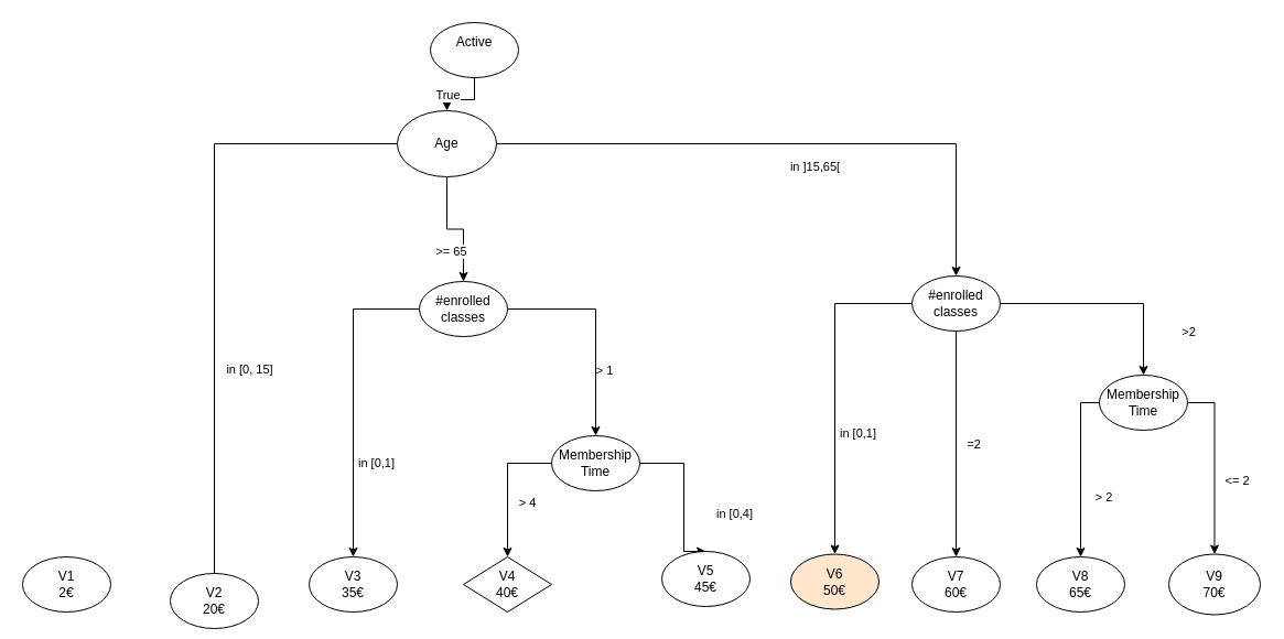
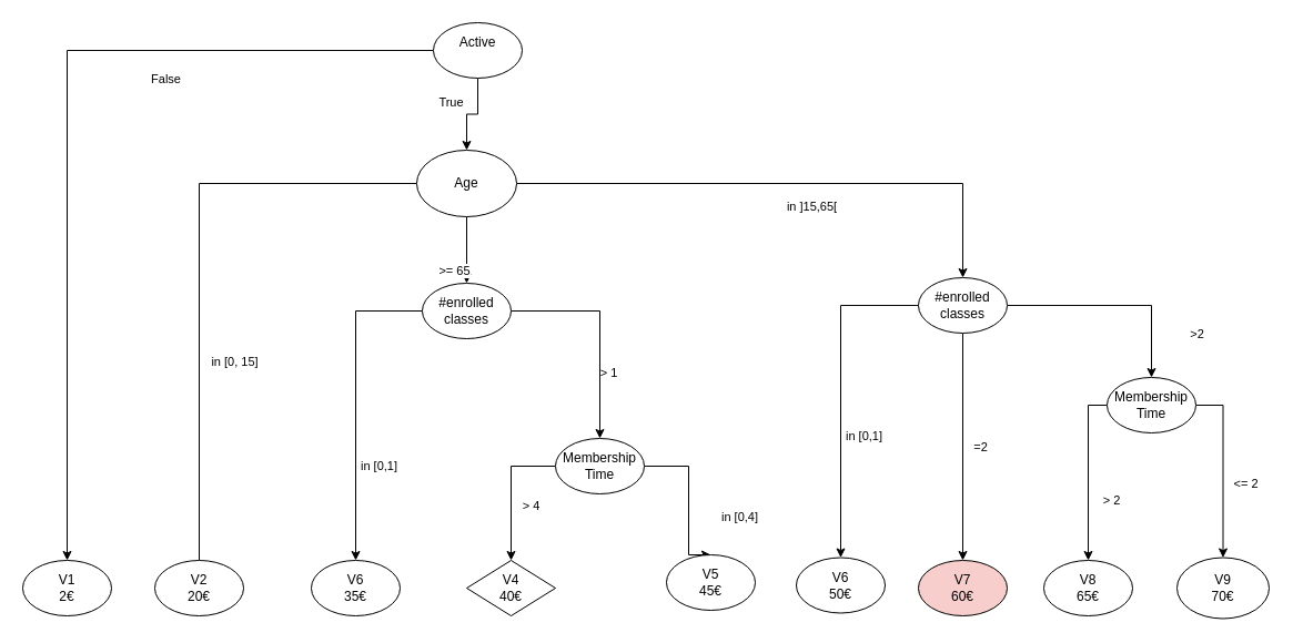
  <mxCell id="0" />
  <mxCell id="1" parent="0" />
  <mxCell id="2" style="edgeStyle=orthogonalEdgeStyle;rounded=0;orthogonalLoop=1;jettySize=auto;html=1;endArrow=none;" edge="1" parent="1" source="8" target="9"><mxGeometry relative="1" as="geometry" /></mxCell>
  <mxCell id="3" value="in [0, 15]" style="edgeLabel;html=1;align=center;verticalAlign=middle;resizable=0;points=[];" vertex="1" connectable="0" parent="2"><mxGeometry x="0.435" y="37" relative="1" as="geometry"><mxPoint x="-6" y="-29" as="offset" /></mxGeometry></mxCell>
  <mxCell id="4" style="edgeStyle=orthogonalEdgeStyle;rounded=0;orthogonalLoop=1;jettySize=auto;html=1;entryX=0.5;entryY=0;entryDx=0;entryDy=0;" edge="1" parent="1" source="8" target="27"><mxGeometry relative="1" as="geometry"><mxPoint x="640" y="235" as="targetPoint" /></mxGeometry></mxCell>
  <mxCell id="5" value="in ]15,65[" style="edgeLabel;html=1;align=center;verticalAlign=middle;resizable=0;points=[];" vertex="1" connectable="0" parent="4"><mxGeometry x="-0.1" y="41" relative="1" as="geometry"><mxPoint x="46" y="61" as="offset" /></mxGeometry></mxCell>
  <mxCell id="6" style="edgeStyle=orthogonalEdgeStyle;rounded=0;orthogonalLoop=1;jettySize=auto;html=1;" edge="1" parent="1" source="8" target="15"><mxGeometry relative="1" as="geometry" /></mxCell>
  <mxCell id="7" value="&amp;gt;= 65" style="edgeLabel;html=1;align=center;verticalAlign=middle;resizable=0;points=[];" vertex="1" connectable="0" parent="6"><mxGeometry x="0.389" y="-44" relative="1" as="geometry"><mxPoint x="32" y="6" as="offset" /></mxGeometry></mxCell>
- <mxCell id="8" value="Age" style="ellipse;whiteSpace=wrap;html=1;" vertex="1" parent="1"><mxGeometry x="360" y="100" width="90" height="60" as="geometry" /></mxCell>
- <mxCell id="9" value="V2&lt;br&gt;20€" style="ellipse;whiteSpace=wrap;html=1;" vertex="1" parent="1"><mxGeometry x="154" y="520" width="80" height="50" as="geometry" /></mxCell>
+ <mxCell id="8" value="Age" style="ellipse;whiteSpace=wrap;html=1;" vertex="1" parent="1"><mxGeometry x="375" y="135" width="90" height="60" as="geometry" /></mxCell>
+ <mxCell id="9" value="V2&lt;br&gt;20€" style="ellipse;whiteSpace=wrap;html=1;" vertex="1" parent="1"><mxGeometry x="139" y="505" width="80" height="50" as="geometry" /></mxCell>
  <mxCell id="10" value="V1&lt;br&gt;2€" style="ellipse;whiteSpace=wrap;html=1;" vertex="1" parent="1"><mxGeometry y="505" width="80" height="50" as="geometry" x="20" /></mxCell>
  <mxCell id="11" style="edgeStyle=orthogonalEdgeStyle;rounded=0;orthogonalLoop=1;jettySize=auto;html=1;entryX=0.5;entryY=0;entryDx=0;entryDy=0;" edge="1" parent="1" source="15" target="37"><mxGeometry relative="1" as="geometry"><Array as="points"><mxPoint x="320" y="280" /></Array></mxGeometry></mxCell>
  <mxCell id="12" value="in [0,1]" style="edgeLabel;html=1;align=center;verticalAlign=middle;resizable=0;points=[];" vertex="1" connectable="0" parent="11"><mxGeometry x="0.531" y="1" relative="1" as="geometry"><mxPoint x="19" y="-19" as="offset" /></mxGeometry></mxCell>
  <mxCell id="13" style="edgeStyle=orthogonalEdgeStyle;rounded=0;orthogonalLoop=1;jettySize=auto;html=1;" edge="1" parent="1" source="15" target="42"><mxGeometry relative="1" as="geometry"><Array as="points"><mxPoint x="540" y="280" /></Array></mxGeometry></mxCell>
  <mxCell id="14" value="&amp;gt; 1" style="edgeLabel;html=1;align=center;verticalAlign=middle;resizable=0;points=[];" vertex="1" connectable="0" parent="13"><mxGeometry x="-0.484" y="-25" relative="1" as="geometry"><mxPoint x="37.34" y="30" as="offset" /></mxGeometry></mxCell>
  <mxCell id="15" value="#enrolled&lt;br&gt;classes" style="ellipse;whiteSpace=wrap;html=1;" vertex="1" parent="1"><mxGeometry x="380" y="255" width="80" height="50" as="geometry" /></mxCell>
  <mxCell id="16" style="edgeStyle=orthogonalEdgeStyle;rounded=0;orthogonalLoop=1;jettySize=auto;html=1;entryX=0.5;entryY=0;entryDx=0;entryDy=0;" edge="1" parent="1" source="20" target="8"><mxGeometry relative="1" as="geometry" /></mxCell>
  <mxCell id="17" value="True" style="edgeLabel;html=1;align=center;verticalAlign=middle;resizable=0;points=[];" vertex="1" connectable="0" parent="16"><mxGeometry x="-0.325" y="-1" relative="1" as="geometry"><mxPoint x="-24" y="-4" as="offset" /></mxGeometry></mxCell>
+ <mxCell id="18" style="edgeStyle=orthogonalEdgeStyle;rounded=0;orthogonalLoop=1;jettySize=auto;html=1;entryX=0.5;entryY=0;entryDx=0;entryDy=0;" edge="1" parent="1" source="20" target="10"><mxGeometry relative="1" as="geometry" /></mxCell>
+ <mxCell id="19" value="False" style="edgeLabel;html=1;align=center;verticalAlign=middle;resizable=0;points=[];" vertex="1" connectable="0" parent="18"><mxGeometry x="-0.267" y="-58" relative="1" as="geometry"><mxPoint x="48" y="83" as="offset" /></mxGeometry></mxCell>
  <mxCell id="20" value="&lt;span style=&quot;font-weight: normal&quot;&gt;Active&lt;br&gt;&lt;br&gt;&lt;/span&gt;" style="ellipse;whiteSpace=wrap;html=1;fontStyle=1" vertex="1" parent="1"><mxGeometry x="390" y="20" width="80" height="50" as="geometry" /></mxCell>
  <mxCell id="21" style="edgeStyle=orthogonalEdgeStyle;rounded=0;orthogonalLoop=1;jettySize=auto;html=1;" edge="1" parent="1" source="27" target="28"><mxGeometry relative="1" as="geometry" /></mxCell>
  <mxCell id="22" value="in [0,1]" style="edgeLabel;html=1;align=center;verticalAlign=middle;resizable=0;points=[];" vertex="1" connectable="0" parent="21"><mxGeometry x="-0.045" y="14" relative="1" as="geometry"><mxPoint x="6" y="45" as="offset" /></mxGeometry></mxCell>
  <mxCell id="23" style="edgeStyle=orthogonalEdgeStyle;rounded=0;orthogonalLoop=1;jettySize=auto;html=1;" edge="1" parent="1" source="27" target="34"><mxGeometry relative="1" as="geometry" /></mxCell>
  <mxCell id="24" value="&amp;gt;2" style="edgeLabel;html=1;align=center;verticalAlign=middle;resizable=0;points=[];" vertex="1" connectable="0" parent="23"><mxGeometry x="-0.095" y="-19" relative="1" as="geometry"><mxPoint x="82" y="6" as="offset" /></mxGeometry></mxCell>
  <mxCell id="25" style="edgeStyle=orthogonalEdgeStyle;rounded=0;orthogonalLoop=1;jettySize=auto;html=1;entryX=0.5;entryY=0;entryDx=0;entryDy=0;" edge="1" parent="1" source="27" target="29"><mxGeometry relative="1" as="geometry" /></mxCell>
  <mxCell id="26" value="=2" style="edgeLabel;html=1;align=center;verticalAlign=middle;resizable=0;points=[];" vertex="1" connectable="0" parent="25"><mxGeometry x="0.244" y="3" relative="1" as="geometry"><mxPoint x="12" y="-26" as="offset" /></mxGeometry></mxCell>
  <mxCell id="27" value="#enrolled&lt;br&gt;classes" style="ellipse;whiteSpace=wrap;html=1;" vertex="1" parent="1"><mxGeometry x="827" y="250" width="80" height="50" as="geometry" /></mxCell>
- <mxCell id="28" value="V6&lt;br&gt;50€" style="ellipse;whiteSpace=wrap;html=1;fillColor=#ffe6cc;" vertex="1" parent="1"><mxGeometry x="717" y="502.5" width="80" height="50" as="geometry" /></mxCell>
- <mxCell id="29" value="V7&lt;br&gt;60€" style="ellipse;whiteSpace=wrap;html=1;" vertex="1" parent="1"><mxGeometry x="827" y="505" width="80" height="50" as="geometry" /></mxCell>
+ <mxCell id="28" value="V6&lt;br&gt;50€" style="ellipse;whiteSpace=wrap;html=1;" vertex="1" parent="1"><mxGeometry x="717" y="502.5" width="80" height="50" as="geometry" /></mxCell>
+ <mxCell id="29" value="V7&lt;br&gt;60€" style="ellipse;whiteSpace=wrap;html=1;fillColor=#f8cecc;" vertex="1" parent="1"><mxGeometry x="827" y="505" width="80" height="50" as="geometry" /></mxCell>
  <mxCell id="30" style="edgeStyle=orthogonalEdgeStyle;rounded=0;orthogonalLoop=1;jettySize=auto;html=1;entryX=0.5;entryY=0;entryDx=0;entryDy=0;" edge="1" parent="1" source="34" target="35"><mxGeometry relative="1" as="geometry"><Array as="points"><mxPoint x="1102" y="365" /></Array></mxGeometry></mxCell>
  <mxCell id="31" value="&amp;lt;= 2" style="edgeLabel;html=1;align=center;verticalAlign=middle;resizable=0;points=[];" vertex="1" connectable="0" parent="30"><mxGeometry x="-0.259" y="19" relative="1" as="geometry"><mxPoint x="1" y="35" as="offset" /></mxGeometry></mxCell>
  <mxCell id="32" style="edgeStyle=orthogonalEdgeStyle;rounded=0;orthogonalLoop=1;jettySize=auto;html=1;entryX=0.5;entryY=0;entryDx=0;entryDy=0;" edge="1" parent="1" source="34" target="36"><mxGeometry relative="1" as="geometry"><Array as="points"><mxPoint x="980" y="365" /></Array></mxGeometry></mxCell>
  <mxCell id="33" value="&amp;gt; 2" style="edgeLabel;html=1;align=center;verticalAlign=middle;resizable=0;points=[];" vertex="1" connectable="0" parent="32"><mxGeometry x="0.072" y="-2" relative="1" as="geometry"><mxPoint x="22" y="18" as="offset" /></mxGeometry></mxCell>
  <mxCell id="34" value="Membership&lt;br&gt;Time" style="ellipse;whiteSpace=wrap;html=1;" vertex="1" parent="1"><mxGeometry x="997" y="340" width="80" height="50" as="geometry" /></mxCell>
  <mxCell id="35" value="V9&lt;br&gt;70€" style="ellipse;whiteSpace=wrap;html=1;" vertex="1" parent="1"><mxGeometry x="1060" y="502.5" width="83" height="55" as="geometry" /></mxCell>
  <mxCell id="36" value="V8&lt;br&gt;65€" style="ellipse;whiteSpace=wrap;html=1;" vertex="1" parent="1"><mxGeometry x="940" y="505" width="80" height="50" as="geometry" /></mxCell>
- <mxCell id="37" value="V3&lt;br&gt;35€" style="ellipse;whiteSpace=wrap;html=1;" vertex="1" parent="1"><mxGeometry x="280" y="505" width="80" height="50" as="geometry" /></mxCell>
+ <mxCell id="37" value="V6&lt;br&gt;35€" style="ellipse;whiteSpace=wrap;html=1;" vertex="1" parent="1"><mxGeometry x="280" y="505" width="80" height="50" as="geometry" /></mxCell>
  <mxCell id="38" style="edgeStyle=orthogonalEdgeStyle;rounded=0;orthogonalLoop=1;jettySize=auto;html=1;entryX=0.5;entryY=0;entryDx=0;entryDy=0;" edge="1" parent="1" source="42" target="43"><mxGeometry relative="1" as="geometry"><Array as="points"><mxPoint x="620" y="420" /></Array></mxGeometry></mxCell>
  <mxCell id="39" value="in [0,4]" style="edgeLabel;html=1;align=center;verticalAlign=middle;resizable=0;points=[];" vertex="1" connectable="0" parent="38"><mxGeometry x="-0.424" y="20" relative="1" as="geometry"><mxPoint x="25" y="45" as="offset" /></mxGeometry></mxCell>
  <mxCell id="40" style="edgeStyle=orthogonalEdgeStyle;rounded=0;orthogonalLoop=1;jettySize=auto;html=1;entryX=0.5;entryY=0;entryDx=0;entryDy=0;" edge="1" parent="1" source="42" target="44"><mxGeometry relative="1" as="geometry"><Array as="points"><mxPoint x="460" y="420" /></Array></mxGeometry></mxCell>
  <mxCell id="41" value="&amp;gt; 4" style="edgeLabel;html=1;align=center;verticalAlign=middle;resizable=0;points=[];" vertex="1" connectable="0" parent="40"><mxGeometry x="0.088" y="2" relative="1" as="geometry"><mxPoint x="15" y="7" as="offset" /></mxGeometry></mxCell>
  <mxCell id="42" value="Membership&lt;br&gt;Time" style="ellipse;whiteSpace=wrap;html=1;" vertex="1" parent="1"><mxGeometry x="500" y="395" width="80" height="50" as="geometry" /></mxCell>
  <mxCell id="43" value="V5&lt;br&gt;45€" style="ellipse;whiteSpace=wrap;html=1;" vertex="1" parent="1"><mxGeometry x="600" y="500" width="80" height="50" as="geometry" /></mxCell>
  <mxCell id="44" value="V4&lt;br&gt;40€" style="rhombus;whiteSpace=wrap;html=1;" vertex="1" parent="1"><mxGeometry x="420" y="505" width="80" height="50" as="geometry" /></mxCell>
